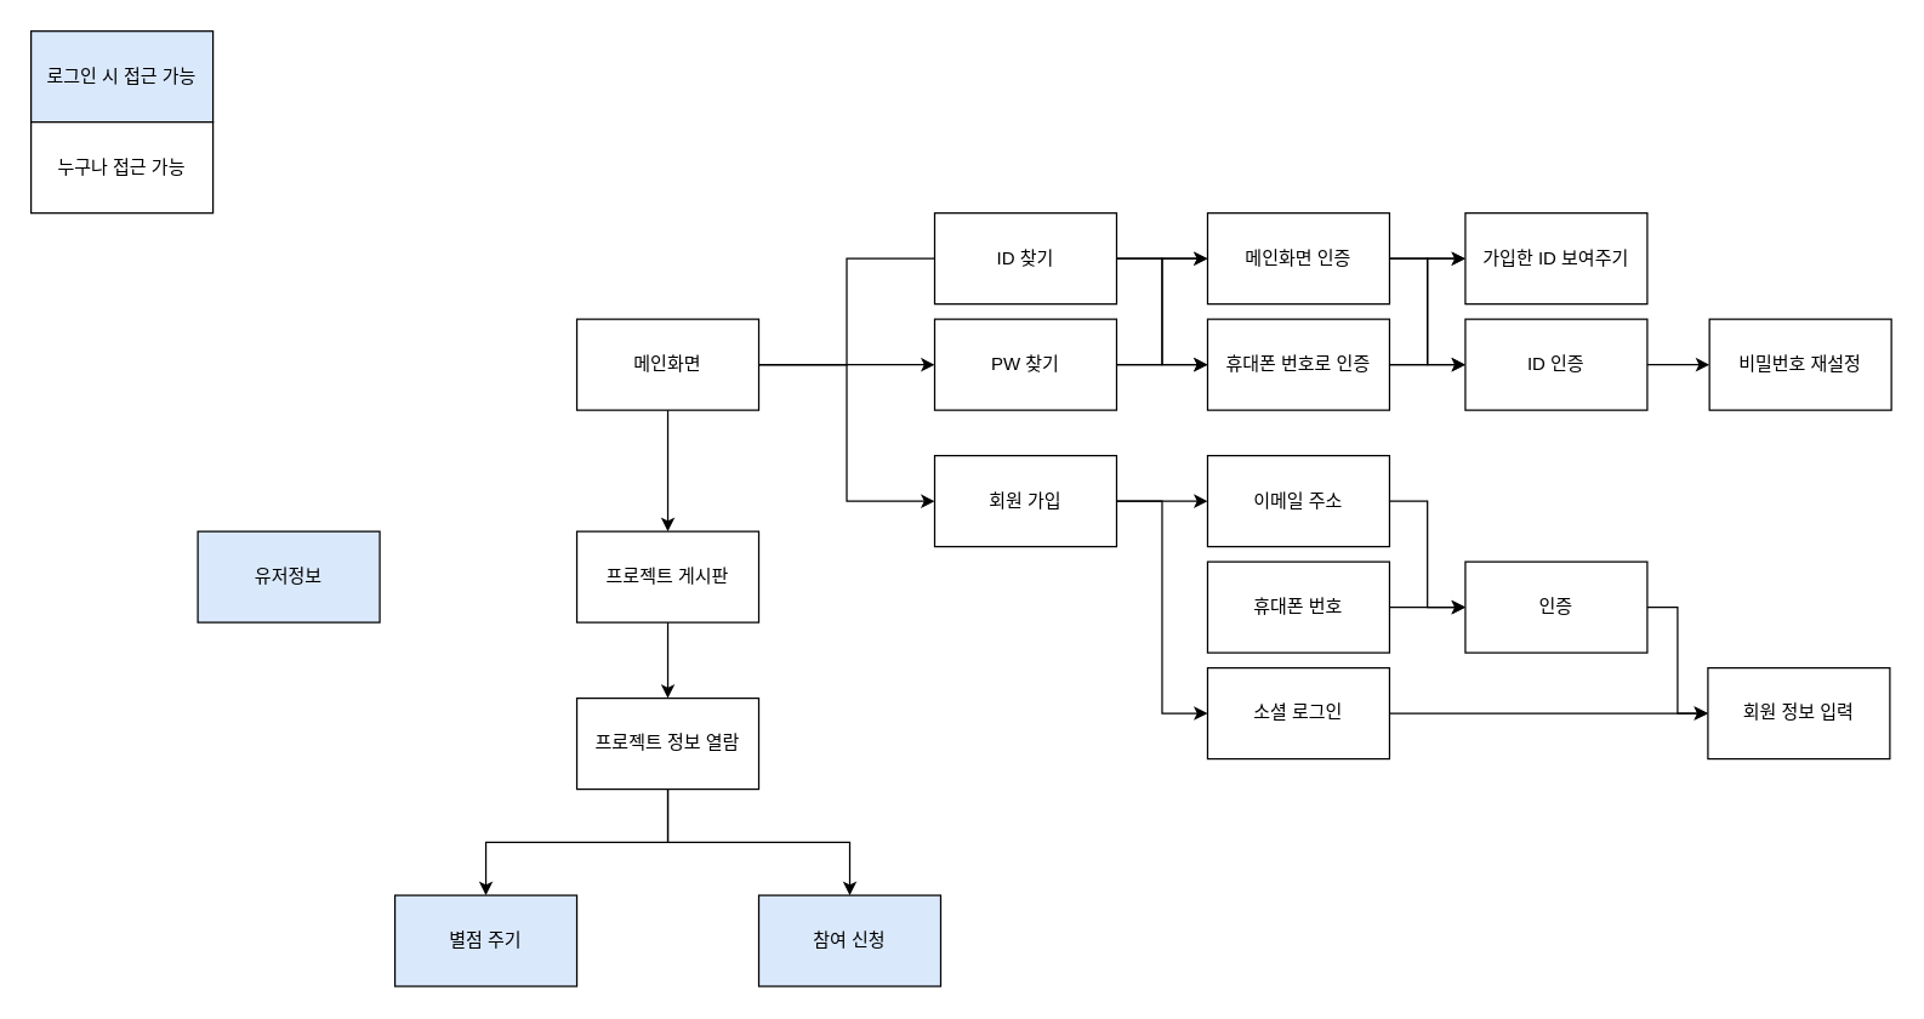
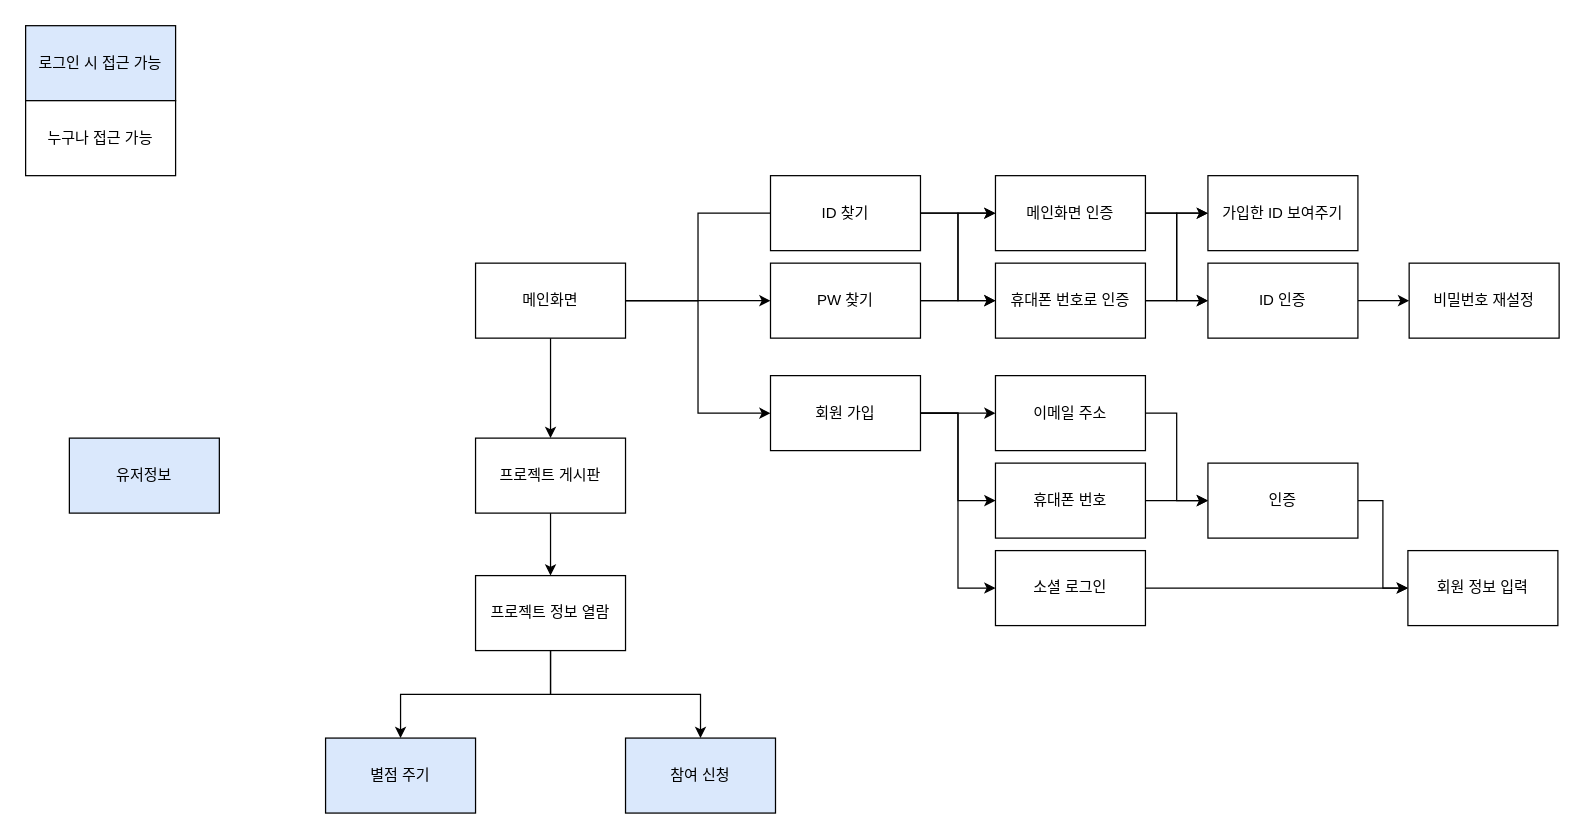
  <mxCell id="0" />
  <mxCell id="1" parent="0" />
  <mxCell id="2" style="edgeStyle=orthogonalEdgeStyle;rounded=0;orthogonalLoop=1;jettySize=auto;html=1;exitX=0.5;exitY=1;exitDx=0;exitDy=0;entryX=0.5;entryY=0;entryDx=0;entryDy=0;" edge="1" parent="1" source="6" target="8"><mxGeometry relative="1" as="geometry" /></mxCell>
  <mxCell id="3" style="edgeStyle=orthogonalEdgeStyle;rounded=0;orthogonalLoop=1;jettySize=auto;html=1;exitX=1;exitY=0.5;exitDx=0;exitDy=0;entryX=0;entryY=0.5;entryDx=0;entryDy=0;endArrow=none;" edge="1" parent="1" source="6" target="35"><mxGeometry relative="1" as="geometry" /></mxCell>
  <mxCell id="4" style="edgeStyle=orthogonalEdgeStyle;rounded=0;orthogonalLoop=1;jettySize=auto;html=1;exitX=1;exitY=0.5;exitDx=0;exitDy=0;entryX=0;entryY=0.5;entryDx=0;entryDy=0;" edge="1" parent="1" source="6" target="32"><mxGeometry relative="1" as="geometry" /></mxCell>
  <mxCell id="5" style="edgeStyle=orthogonalEdgeStyle;rounded=0;orthogonalLoop=1;jettySize=auto;html=1;exitX=1;exitY=0.5;exitDx=0;exitDy=0;entryX=0;entryY=0.5;entryDx=0;entryDy=0;" edge="1" parent="1" source="6" target="18"><mxGeometry relative="1" as="geometry" /></mxCell>
  <mxCell id="6" value="메인화면" style="rounded=0;whiteSpace=wrap;html=1;" parent="1" vertex="1"><mxGeometry x="380" y="210" width="120" height="60" as="geometry" /></mxCell>
  <mxCell id="7" style="edgeStyle=orthogonalEdgeStyle;rounded=0;orthogonalLoop=1;jettySize=auto;html=1;exitX=0.5;exitY=1;exitDx=0;exitDy=0;entryX=0.5;entryY=0;entryDx=0;entryDy=0;" edge="1" parent="1" source="8" target="14"><mxGeometry relative="1" as="geometry" /></mxCell>
  <mxCell id="8" value="프로젝트 게시판" style="rounded=0;whiteSpace=wrap;html=1;" vertex="1" parent="1"><mxGeometry x="380" y="350" width="120" height="60" as="geometry" /></mxCell>
- <mxCell id="9" value="유저정보" style="rounded=0;whiteSpace=wrap;html=1;fillColor=#dae8fc;strokeColor=#000000;" vertex="1" parent="1"><mxGeometry x="130" y="350" width="120" height="60" as="geometry" /></mxCell>
+ <mxCell id="9" value="유저정보" style="rounded=0;whiteSpace=wrap;html=1;fillColor=#dae8fc;strokeColor=#000000;" vertex="1" parent="1"><mxGeometry x="55" y="350" width="120" height="60" as="geometry" /></mxCell>
  <mxCell id="10" value="로그인 시 접근 가능" style="rounded=0;whiteSpace=wrap;html=1;fillColor=#dae8fc;strokeColor=#000000;" vertex="1" parent="1"><mxGeometry width="120" height="60" as="geometry" x="20" y="20" /></mxCell>
  <mxCell id="11" value="누구나 접근 가능" style="rounded=0;whiteSpace=wrap;html=1;" vertex="1" parent="1"><mxGeometry y="80" width="120" height="60" as="geometry" x="20" /></mxCell>
  <mxCell id="12" style="edgeStyle=orthogonalEdgeStyle;rounded=0;orthogonalLoop=1;jettySize=auto;html=1;exitX=0.5;exitY=1;exitDx=0;exitDy=0;entryX=0.5;entryY=0;entryDx=0;entryDy=0;" edge="1" parent="1" source="14" target="19"><mxGeometry relative="1" as="geometry" /></mxCell>
  <mxCell id="13" style="edgeStyle=orthogonalEdgeStyle;rounded=0;orthogonalLoop=1;jettySize=auto;html=1;exitX=0.5;exitY=1;exitDx=0;exitDy=0;entryX=0.5;entryY=0;entryDx=0;entryDy=0;" edge="1" parent="1" source="14" target="20"><mxGeometry relative="1" as="geometry" /></mxCell>
  <mxCell id="14" value="프로젝트 정보 열람" style="rounded=0;whiteSpace=wrap;html=1;" vertex="1" parent="1"><mxGeometry x="380" y="460" width="120" height="60" as="geometry" /></mxCell>
  <mxCell id="15" style="edgeStyle=orthogonalEdgeStyle;rounded=0;orthogonalLoop=1;jettySize=auto;html=1;exitX=1;exitY=0.5;exitDx=0;exitDy=0;entryX=0;entryY=0.5;entryDx=0;entryDy=0;" edge="1" parent="1" source="18" target="22"><mxGeometry relative="1" as="geometry" /></mxCell>
+ <mxCell id="16" style="edgeStyle=orthogonalEdgeStyle;rounded=0;orthogonalLoop=1;jettySize=auto;html=1;exitX=1;exitY=0.5;exitDx=0;exitDy=0;entryX=0;entryY=0.5;entryDx=0;entryDy=0;" edge="1" parent="1" source="18" target="24"><mxGeometry relative="1" as="geometry" /></mxCell>
  <mxCell id="17" style="edgeStyle=orthogonalEdgeStyle;rounded=0;orthogonalLoop=1;jettySize=auto;html=1;exitX=1;exitY=0.5;exitDx=0;exitDy=0;entryX=0;entryY=0.5;entryDx=0;entryDy=0;" edge="1" parent="1" source="18" target="26"><mxGeometry relative="1" as="geometry" /></mxCell>
  <mxCell id="18" value="회원 가입" style="rounded=0;whiteSpace=wrap;html=1;" vertex="1" parent="1"><mxGeometry x="616" y="300" width="120" height="60" as="geometry" /></mxCell>
  <mxCell id="19" value="별점 주기" style="rounded=0;whiteSpace=wrap;html=1;fillColor=#dae8fc;strokeColor=#000000;" vertex="1" parent="1"><mxGeometry x="260" y="590" width="120" height="60" as="geometry" /></mxCell>
  <mxCell id="20" value="참여 신청" style="rounded=0;whiteSpace=wrap;html=1;fillColor=#dae8fc;strokeColor=#000000;" vertex="1" parent="1"><mxGeometry x="500" y="590" width="120" height="60" as="geometry" /></mxCell>
  <mxCell id="21" style="edgeStyle=orthogonalEdgeStyle;rounded=0;orthogonalLoop=1;jettySize=auto;html=1;exitX=1;exitY=0.5;exitDx=0;exitDy=0;entryX=0;entryY=0.5;entryDx=0;entryDy=0;" edge="1" parent="1" source="22" target="28"><mxGeometry relative="1" as="geometry" /></mxCell>
  <mxCell id="22" value="이메일 주소" style="rounded=0;whiteSpace=wrap;html=1;" vertex="1" parent="1"><mxGeometry x="796" y="300" width="120" height="60" as="geometry" /></mxCell>
  <mxCell id="23" style="edgeStyle=orthogonalEdgeStyle;rounded=0;orthogonalLoop=1;jettySize=auto;html=1;exitX=1;exitY=0.5;exitDx=0;exitDy=0;entryX=0;entryY=0.5;entryDx=0;entryDy=0;" edge="1" parent="1" source="24" target="28"><mxGeometry relative="1" as="geometry" /></mxCell>
  <mxCell id="24" value="휴대폰 번호" style="rounded=0;whiteSpace=wrap;html=1;" vertex="1" parent="1"><mxGeometry x="796" y="370" width="120" height="60" as="geometry" /></mxCell>
  <mxCell id="25" style="edgeStyle=orthogonalEdgeStyle;rounded=0;orthogonalLoop=1;jettySize=auto;html=1;exitX=1;exitY=0.5;exitDx=0;exitDy=0;entryX=0;entryY=0.5;entryDx=0;entryDy=0;" edge="1" parent="1" source="26" target="29"><mxGeometry relative="1" as="geometry" /></mxCell>
  <mxCell id="26" value="소셜 로그인" style="rounded=0;whiteSpace=wrap;html=1;" vertex="1" parent="1"><mxGeometry x="796" y="440" width="120" height="60" as="geometry" /></mxCell>
  <mxCell id="27" style="edgeStyle=orthogonalEdgeStyle;rounded=0;orthogonalLoop=1;jettySize=auto;html=1;exitX=1;exitY=0.5;exitDx=0;exitDy=0;entryX=0;entryY=0.5;entryDx=0;entryDy=0;" edge="1" parent="1" source="28" target="29"><mxGeometry relative="1" as="geometry" /></mxCell>
  <mxCell id="28" value="인증" style="rounded=0;whiteSpace=wrap;html=1;" vertex="1" parent="1"><mxGeometry x="966" y="370" width="120" height="60" as="geometry" /></mxCell>
  <mxCell id="29" value="회원 정보 입력" style="rounded=0;whiteSpace=wrap;html=1;" vertex="1" parent="1"><mxGeometry x="1126" y="440" width="120" height="60" as="geometry" /></mxCell>
  <mxCell id="30" style="edgeStyle=orthogonalEdgeStyle;rounded=0;orthogonalLoop=1;jettySize=auto;html=1;exitX=1;exitY=0.5;exitDx=0;exitDy=0;entryX=0;entryY=0.5;entryDx=0;entryDy=0;" edge="1" parent="1" source="32" target="38"><mxGeometry relative="1" as="geometry" /></mxCell>
  <mxCell id="31" style="edgeStyle=orthogonalEdgeStyle;rounded=0;orthogonalLoop=1;jettySize=auto;html=1;exitX=1;exitY=0.5;exitDx=0;exitDy=0;entryX=0;entryY=0.5;entryDx=0;entryDy=0;" edge="1" parent="1" source="32" target="41"><mxGeometry relative="1" as="geometry" /></mxCell>
  <mxCell id="32" value="PW 찾기" style="rounded=0;whiteSpace=wrap;html=1;" vertex="1" parent="1"><mxGeometry x="616" y="210" width="120" height="60" as="geometry" /></mxCell>
  <mxCell id="33" style="edgeStyle=orthogonalEdgeStyle;rounded=0;orthogonalLoop=1;jettySize=auto;html=1;exitX=1;exitY=0.5;exitDx=0;exitDy=0;entryX=0;entryY=0.5;entryDx=0;entryDy=0;" edge="1" parent="1" source="35" target="38"><mxGeometry relative="1" as="geometry" /></mxCell>
  <mxCell id="34" style="edgeStyle=orthogonalEdgeStyle;rounded=0;orthogonalLoop=1;jettySize=auto;html=1;exitX=1;exitY=0.5;exitDx=0;exitDy=0;entryX=0;entryY=0.5;entryDx=0;entryDy=0;" edge="1" parent="1" source="35" target="41"><mxGeometry relative="1" as="geometry" /></mxCell>
  <mxCell id="35" value="ID 찾기" style="rounded=0;whiteSpace=wrap;html=1;" vertex="1" parent="1"><mxGeometry x="616" y="140" width="120" height="60" as="geometry" /></mxCell>
  <mxCell id="36" style="edgeStyle=orthogonalEdgeStyle;rounded=0;orthogonalLoop=1;jettySize=auto;html=1;exitX=1;exitY=0.5;exitDx=0;exitDy=0;entryX=0;entryY=0.5;entryDx=0;entryDy=0;" edge="1" parent="1" source="38" target="42"><mxGeometry relative="1" as="geometry" /></mxCell>
  <mxCell id="37" style="edgeStyle=orthogonalEdgeStyle;rounded=0;orthogonalLoop=1;jettySize=auto;html=1;exitX=1;exitY=0.5;exitDx=0;exitDy=0;entryX=0;entryY=0.5;entryDx=0;entryDy=0;" edge="1" parent="1" source="38" target="44"><mxGeometry relative="1" as="geometry" /></mxCell>
  <mxCell id="38" value="휴대폰 번호로 인증" style="rounded=0;whiteSpace=wrap;html=1;" vertex="1" parent="1"><mxGeometry x="796" y="210" width="120" height="60" as="geometry" /></mxCell>
  <mxCell id="39" style="edgeStyle=orthogonalEdgeStyle;rounded=0;orthogonalLoop=1;jettySize=auto;html=1;exitX=1;exitY=0.5;exitDx=0;exitDy=0;entryX=0;entryY=0.5;entryDx=0;entryDy=0;" edge="1" parent="1" source="41" target="42"><mxGeometry relative="1" as="geometry" /></mxCell>
  <mxCell id="40" style="edgeStyle=orthogonalEdgeStyle;rounded=0;orthogonalLoop=1;jettySize=auto;html=1;exitX=1;exitY=0.5;exitDx=0;exitDy=0;entryX=0;entryY=0.5;entryDx=0;entryDy=0;" edge="1" parent="1" source="41" target="44"><mxGeometry relative="1" as="geometry" /></mxCell>
  <mxCell id="41" value="메인화면 인증" style="rounded=0;whiteSpace=wrap;html=1;" vertex="1" parent="1"><mxGeometry x="796" y="140" width="120" height="60" as="geometry" /></mxCell>
  <mxCell id="42" value="가입한 ID 보여주기" style="rounded=0;whiteSpace=wrap;html=1;" vertex="1" parent="1"><mxGeometry x="966" y="140" width="120" height="60" as="geometry" /></mxCell>
  <mxCell id="43" style="edgeStyle=orthogonalEdgeStyle;rounded=0;orthogonalLoop=1;jettySize=auto;html=1;exitX=1;exitY=0.5;exitDx=0;exitDy=0;entryX=0;entryY=0.5;entryDx=0;entryDy=0;" edge="1" parent="1" source="44" target="45"><mxGeometry relative="1" as="geometry" /></mxCell>
  <mxCell id="44" value="ID 인증" style="rounded=0;whiteSpace=wrap;html=1;" vertex="1" parent="1"><mxGeometry x="966" y="210" width="120" height="60" as="geometry" /></mxCell>
  <mxCell id="45" value="비밀번호 재설정" style="rounded=0;whiteSpace=wrap;html=1;" vertex="1" parent="1"><mxGeometry x="1127" y="210" width="120" height="60" as="geometry" /></mxCell>
